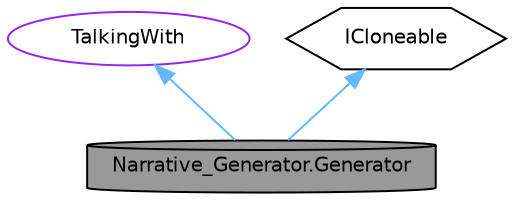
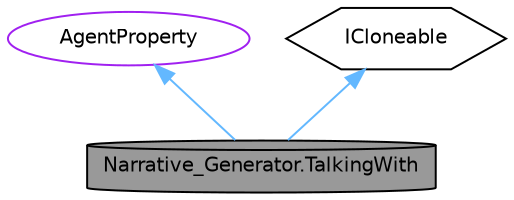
  digraph {
    node [color=black fillcolor=white fontname=Helvetica fontsize=10 style=filled]
    edge [color=steelblue1 dir=back fontname=Helvetica fontsize=10 labelfontname=Helvetica labelfontsize=10 style=solid]
-   n1 [fillcolor=grey60 fontcolor=black height=0.2 label="Narrative_Generator.Generator" shape=cylinder width=0.4]
-   n2 [color=purple height=0.2 label=TalkingWith shape=ellipse width=0.4]
+   n1 [fillcolor=grey60 fontcolor=black height=0.2 label="Narrative_Generator.TalkingWith" shape=cylinder width=0.4]
+   n2 [color=purple height=0.2 label=AgentProperty shape=ellipse width=0.4]
    n3 [height=0.2 label=ICloneable shape=hexagon width=0.4]
    n2 -> n1
    n3 -> n1
  }
